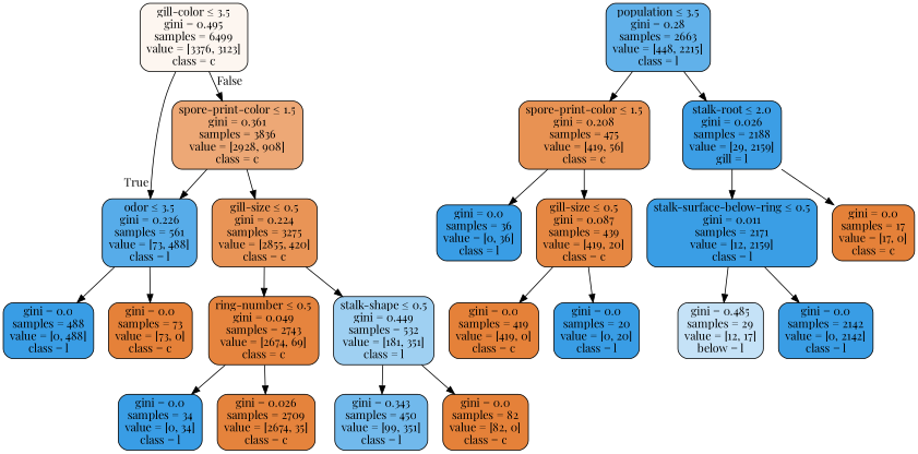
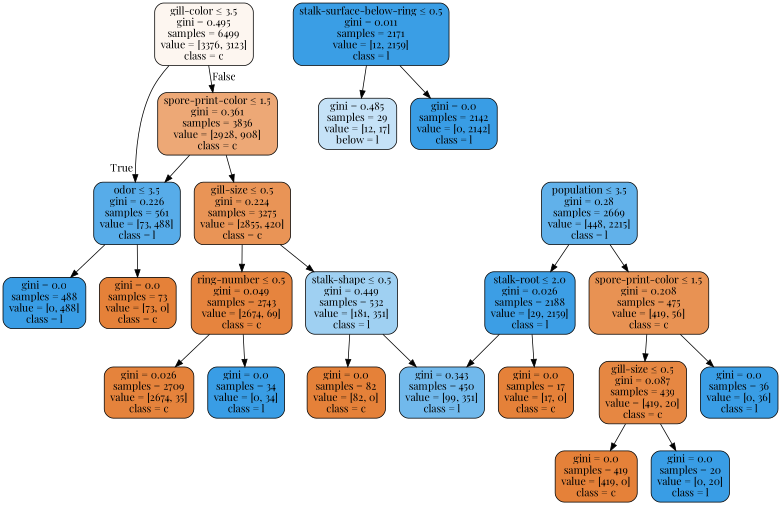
  digraph {
    fontname="Playfair Display"
    node [color=black fillcolor="#399de5" fontname="Playfair Display" shape=box style="filled, rounded"]
    edge [fontname="Playfair Display"]
    n1 [fillcolor="#fdf6f0" label=<gill-color &le; 3.5<br/>gini = 0.495<br/>samples = 6499<br/>value = [3376, 3123]<br/>class = c>]
    n2 [fillcolor="#eda876" label=<spore-print-color &le; 1.5<br/>gini = 0.361<br/>samples = 3836<br/>value = [2928, 908]<br/>class = c>]
    n3 [fillcolor="#57ace9" label=<odor &le; 3.5<br/>gini = 0.226<br/>samples = 561<br/>value = [73, 488]<br/>class = l>]
-   n4 [fillcolor="#61b1ea" label=<population &le; 3.5<br/>gini = 0.28<br/>samples = 2663<br/>value = [448, 2215]<br/>class = l>]
+   n4 [fillcolor="#61b1ea" label=<population &le; 3.5<br/>gini = 0.28<br/>samples = 2669<br/>value = [448, 2215]<br/>class = l>]
    n5 [fillcolor="#e89253" label=<spore-print-color &le; 1.5<br/>gini = 0.208<br/>samples = 475<br/>value = [419, 56]<br/>class = c>]
-   n6 [fillcolor="#3c9ee5" label=<stalk-root &le; 2.0<br/>gini = 0.026<br/>samples = 2188<br/>value = [29, 2159]<br/>gill = l>]
+   n6 [fillcolor="#3c9ee5" label=<stalk-root &le; 2.0<br/>gini = 0.026<br/>samples = 2188<br/>value = [29, 2159]<br/>class = l>]
    n7 [fillcolor="#e99456" label=<gill-size &le; 0.5<br/>gini = 0.224<br/>samples = 3275<br/>value = [2855, 420]<br/>class = c>]
    n8 [label=<gini = 0.0<br/>samples = 36<br/>value = [0, 36]<br/>class = l>]
    n9 [fillcolor="#e68742" label=<gill-size &le; 0.5<br/>gini = 0.087<br/>samples = 439<br/>value = [419, 20]<br/>class = c>]
    n10 [fillcolor="#3a9ee5" label=<stalk-surface-below-ring &le; 0.5<br/>gini = 0.011<br/>samples = 2171<br/>value = [12, 2159]<br/>class = l>]
    n11 [fillcolor="#e58139" label=<gini = 0.0<br/>samples = 17<br/>value = [17, 0]<br/>class = c>]
    n12 [fillcolor="#e58139" label=<gini = 0.0<br/>samples = 419<br/>value = [419, 0]<br/>class = c>]
    n13 [label=<gini = 0.0<br/>samples = 20<br/>value = [0, 20]<br/>class = l>]
    n14 [fillcolor="#c5e2f7" label=<gini = 0.485<br/>samples = 29<br/>value = [12, 17]<br/>below = l>]
    n15 [label=<gini = 0.0<br/>samples = 2142<br/>value = [0, 2142]<br/>class = l>]
    n16 [label=<gini = 0.0<br/>samples = 488<br/>value = [0, 488]<br/>class = l>]
    n17 [fillcolor="#e58139" label=<gini = 0.0<br/>samples = 73<br/>value = [73, 0]<br/>class = c>]
    n18 [fillcolor="#e6843e" label=<ring-number &le; 0.5<br/>gini = 0.049<br/>samples = 2743<br/>value = [2674, 69]<br/>class = c>]
    n19 [fillcolor="#9fd0f2" label=<stalk-shape &le; 0.5<br/>gini = 0.449<br/>samples = 532<br/>value = [181, 351]<br/>class = l>]
    n20 [label=<gini = 0.0<br/>samples = 34<br/>value = [0, 34]<br/>class = l>]
    n21 [fillcolor="#e5833c" label=<gini = 0.026<br/>samples = 2709<br/>value = [2674, 35]<br/>class = c>]
    n22 [fillcolor="#71b9ec" label=<gini = 0.343<br/>samples = 450<br/>value = [99, 351]<br/>class = l>]
    n23 [fillcolor="#e58139" label=<gini = 0.0<br/>samples = 82<br/>value = [82, 0]<br/>class = c>]
    n1 -> n2 [headlabel=False labelangle=-45 labeldistance=2.5]
    n1 -> n3 [headlabel=True labelangle=45 labeldistance=2.5]
    n2 -> n3
    n2 -> n7
    n3 -> n16
    n3 -> n17
    n4 -> n5
    n4 -> n6
    n5 -> n8
    n5 -> n9
-   n6 -> n10
+   n6 -> n22
    n6 -> n11
    n7 -> n18
    n7 -> n19
    n9 -> n12
    n9 -> n13
    n10 -> n14
    n10 -> n15
    n18 -> n20
    n18 -> n21
    n19 -> n22
    n19 -> n23
  }
